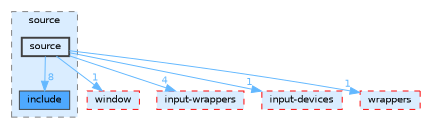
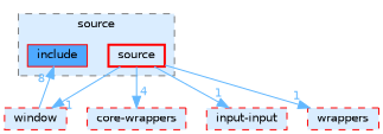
  digraph {
    compound=true
    node [color=red fillcolor="#daedff" fontname=Helvetica fontsize=10 shape=box style="filled,dashed"]
    edge [color=steelblue1 fontcolor=steelblue1 fontname=Helvetica fontsize=10 headlabel=1 labeldistance=1.5 labelfontname=Helvetica labelfontsize=10]
-   n1 [color=grey25 fillcolor="#4ea9ff" height=0.2 label=include style=filled width=0.4]
-   n2 [color=grey25 height=0.2 label=source style="filled,bold" width=0.4]
+   n1 [fillcolor="#4ea9ff" height=0.2 label=include style=filled width=0.4]
+   n2 [height=0.2 label=source style="filled,bold" width=0.4]
    n3 [height=0.2 label=window width=0.4]
-   n4 [height=0.2 label="input-wrappers" width=0.4]
-   n5 [height=0.2 label="input-devices" width=0.4]
+   n4 [height=0.2 label="core-wrappers" width=0.4]
+   n5 [height=0.2 label="input-input" width=0.4]
    n6 [height=0.2 label=wrappers width=0.4]
    subgraph cluster_1 {
      bgcolor="#daedff"
      fontname=Helvetica
      fontsize=10
      label=source
      pencolor=grey50
      style="filled,dashed"
      n1
      n2
    }
-   n2 -> n1 [headlabel=8]
+   n3 -> n1 [headlabel=8]
    n2 -> n3
    n2 -> n4 [headlabel=4]
    n2 -> n5
    n2 -> n6
  }
